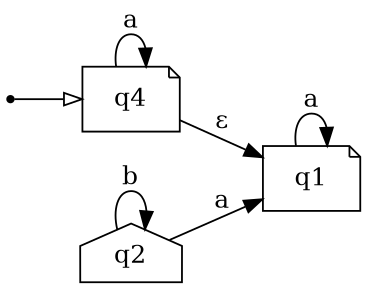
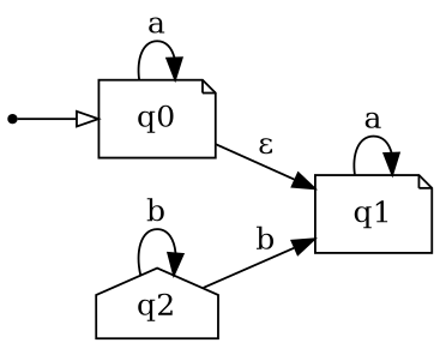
  digraph {
    rankdir=LR
    node [shape=note]
    __start [shape=point]
-   q0 [label=q4]
+   q0
    q1
    q2 [shape=house]
    __start -> q0 [arrowhead=empty]
    q0 -> q0 [label=a]
    q0 -> q1 [label="ε"]
    q1 -> q1 [label=a]
-   q2 -> q1 [label=a]
+   q2 -> q1 [label=b]
    q2 -> q2 [label=b]
  }
